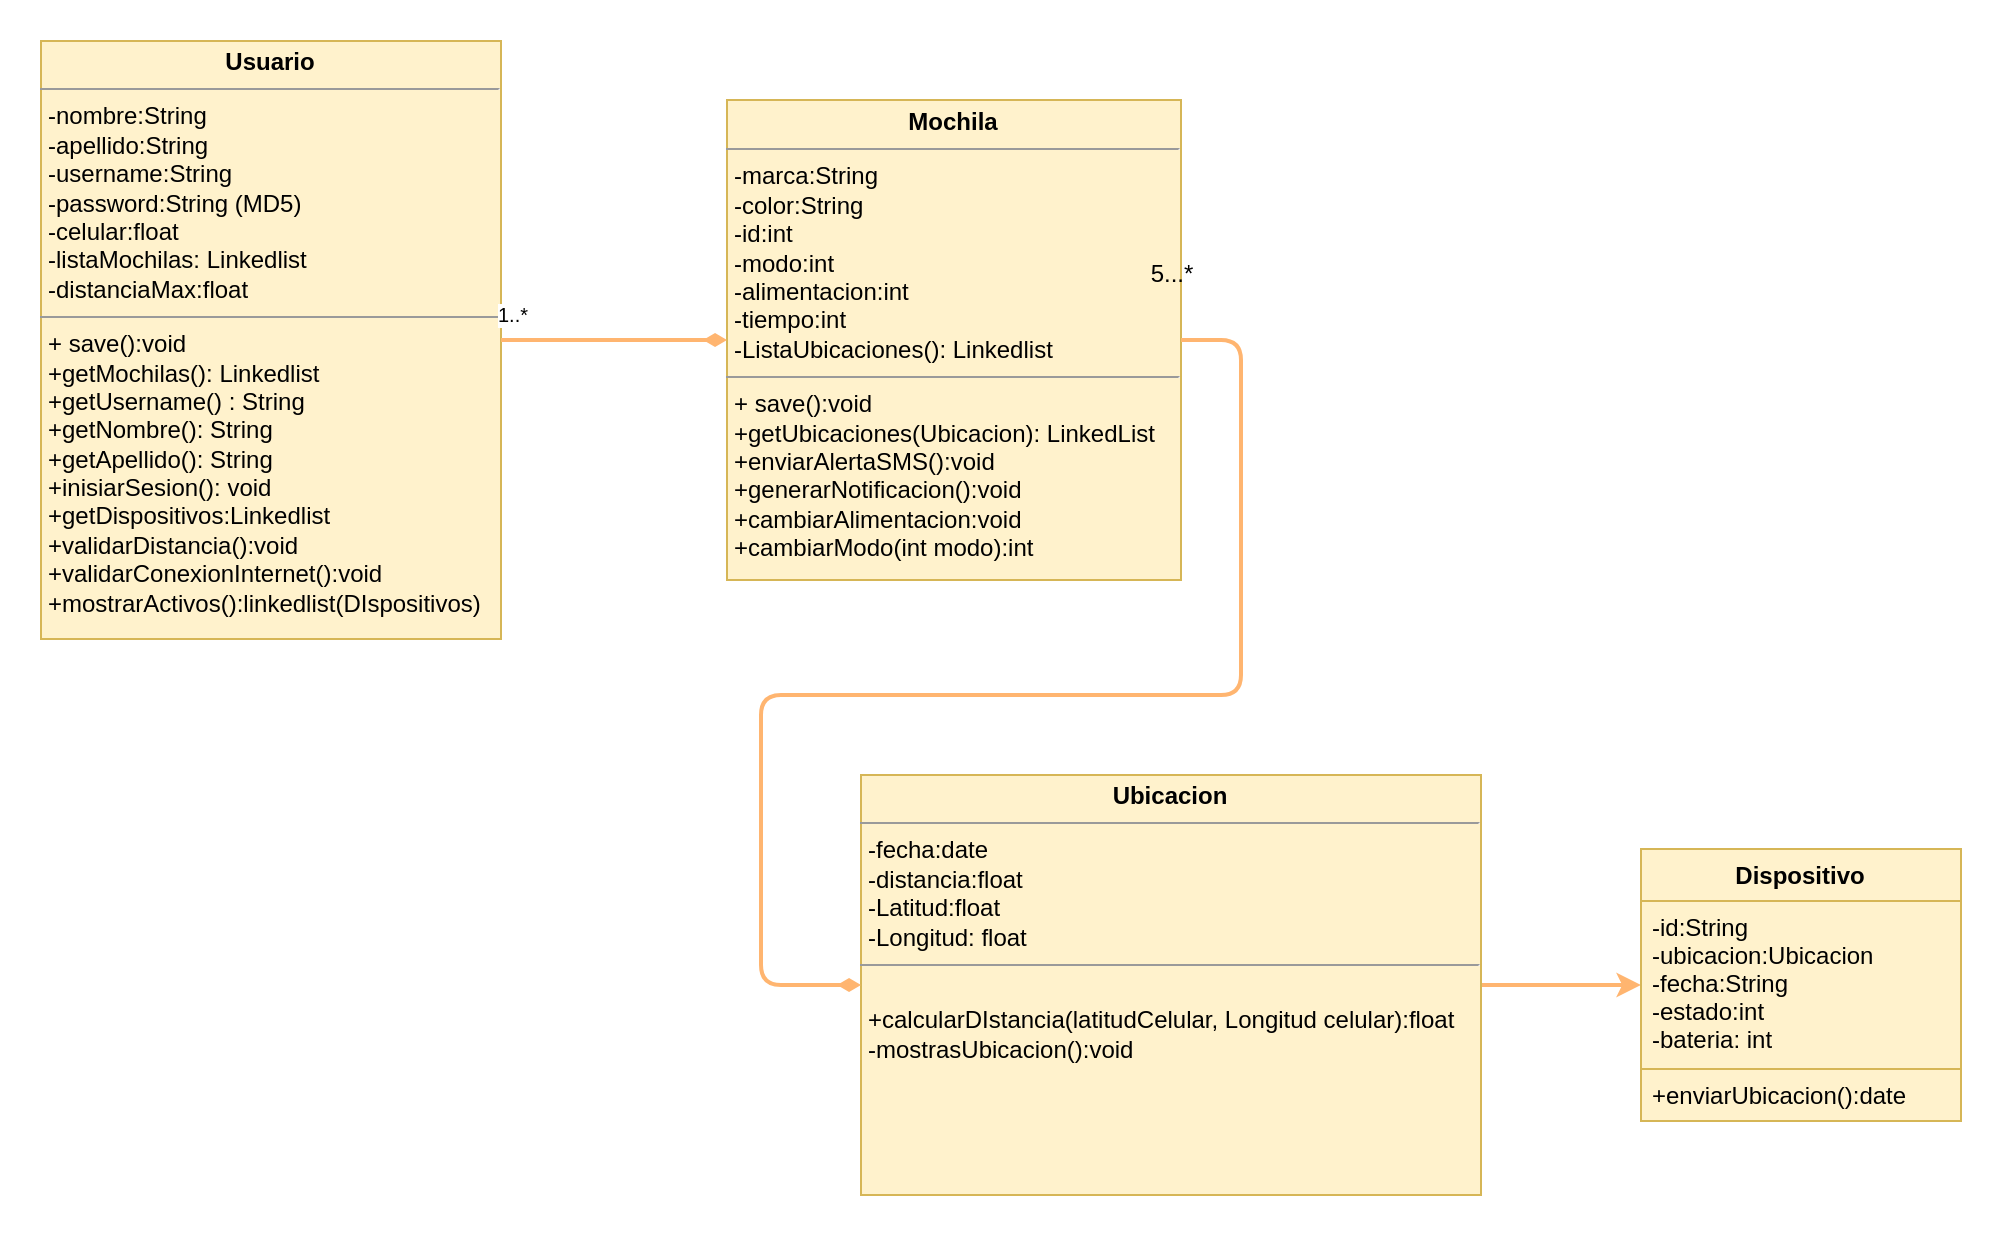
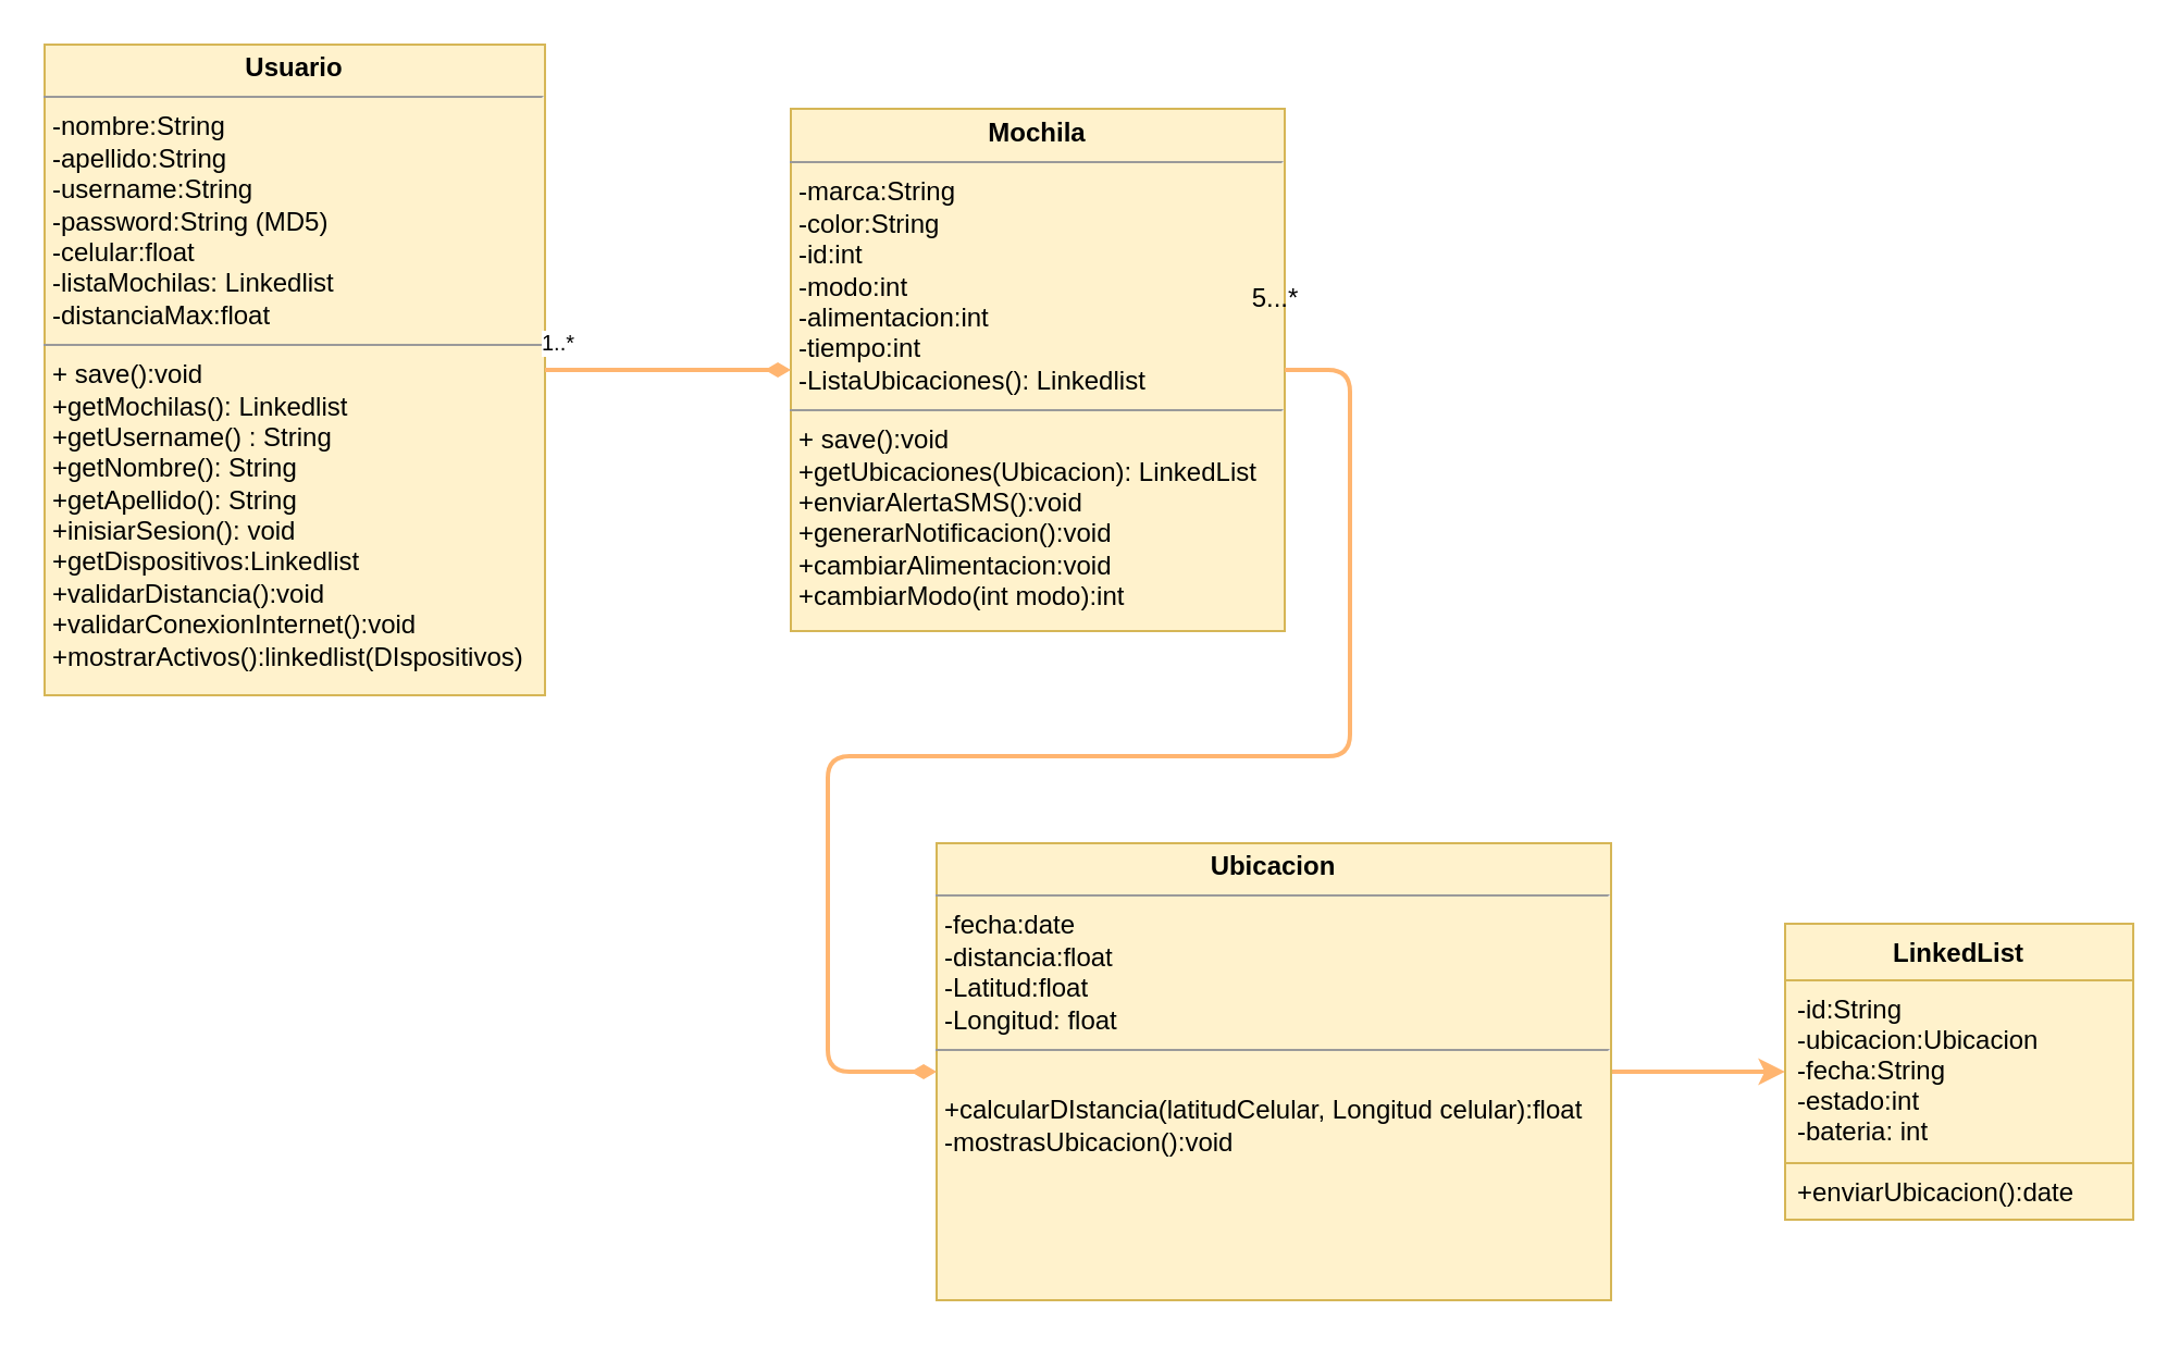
  <mxCell id="0" />
  <mxCell id="1" parent="0" />
  <mxCell id="2" value="&lt;p style=&quot;margin: 0px ; margin-top: 4px ; text-align: center&quot;&gt;&lt;b&gt;Usuario&lt;/b&gt;&lt;/p&gt;&lt;hr size=&quot;1&quot;&gt;&lt;p style=&quot;margin: 0px ; margin-left: 4px&quot;&gt;-nombre:String&lt;/p&gt;&lt;p style=&quot;margin: 0px ; margin-left: 4px&quot;&gt;-apellido:String&lt;/p&gt;&lt;p style=&quot;margin: 0px ; margin-left: 4px&quot;&gt;-username:String&lt;/p&gt;&lt;p style=&quot;margin: 0px ; margin-left: 4px&quot;&gt;-password:String (MD5)&lt;/p&gt;&lt;p style=&quot;margin: 0px ; margin-left: 4px&quot;&gt;-celular:float&lt;/p&gt;&lt;p style=&quot;margin: 0px ; margin-left: 4px&quot;&gt;-listaMochilas: Linkedlist&lt;/p&gt;&lt;p style=&quot;margin: 0px ; margin-left: 4px&quot;&gt;-distanciaMax:float&lt;/p&gt;&lt;hr size=&quot;1&quot;&gt;&lt;p style=&quot;margin: 0px ; margin-left: 4px&quot;&gt;+ save():void&lt;/p&gt;&lt;p style=&quot;margin: 0px ; margin-left: 4px&quot;&gt;+getMochilas(): Linkedlist&lt;/p&gt;&lt;p style=&quot;margin: 0px ; margin-left: 4px&quot;&gt;+getUsername() : String&lt;/p&gt;&lt;p style=&quot;margin: 0px ; margin-left: 4px&quot;&gt;+getNombre(): String&lt;/p&gt;&lt;p style=&quot;margin: 0px ; margin-left: 4px&quot;&gt;+getApellido(): String&lt;/p&gt;&lt;p style=&quot;margin: 0px ; margin-left: 4px&quot;&gt;+inisiarSesion(): void&lt;/p&gt;&lt;p style=&quot;margin: 0px ; margin-left: 4px&quot;&gt;+getDispositivos:Linkedlist&lt;/p&gt;&lt;p style=&quot;margin: 0px ; margin-left: 4px&quot;&gt;+validarDistancia():void&lt;/p&gt;&lt;p style=&quot;margin: 0px ; margin-left: 4px&quot;&gt;+validarConexionInternet():void&lt;/p&gt;&lt;p style=&quot;margin: 0px ; margin-left: 4px&quot;&gt;+mostrarActivos():linkedlist(DIspositivos)&lt;/p&gt;" style="verticalAlign=top;align=left;overflow=fill;fontSize=12;fontFamily=Helvetica;html=1;fillColor=#fff2cc;strokeColor=#d6b656;" parent="1" vertex="1"><mxGeometry x="20" y="20" width="230" height="299" as="geometry" /></mxCell>
  <mxCell id="3" value="&lt;p style=&quot;margin: 0px ; margin-top: 4px ; text-align: center&quot;&gt;&lt;b&gt;Mochila&lt;/b&gt;&lt;/p&gt;&lt;hr size=&quot;1&quot;&gt;&lt;p style=&quot;margin: 0px ; margin-left: 4px&quot;&gt;-marca:String&lt;/p&gt;&lt;p style=&quot;margin: 0px ; margin-left: 4px&quot;&gt;-color:String&lt;/p&gt;&lt;p style=&quot;margin: 0px ; margin-left: 4px&quot;&gt;-id:int&lt;/p&gt;&lt;p style=&quot;margin: 0px ; margin-left: 4px&quot;&gt;-modo:int&lt;br&gt;&lt;/p&gt;&lt;p style=&quot;margin: 0px ; margin-left: 4px&quot;&gt;-alimentacion:int&lt;/p&gt;&lt;p style=&quot;margin: 0px ; margin-left: 4px&quot;&gt;-tiempo:int&lt;/p&gt;&lt;p style=&quot;margin: 0px ; margin-left: 4px&quot;&gt;-ListaUbicaciones(): Linkedlist&lt;/p&gt;&lt;hr size=&quot;1&quot;&gt;&lt;p style=&quot;margin: 0px ; margin-left: 4px&quot;&gt;+ save():void&lt;/p&gt;&lt;p style=&quot;margin: 0px ; margin-left: 4px&quot;&gt;+getUbicaciones(Ubicacion): LinkedList&lt;/p&gt;&lt;p style=&quot;margin: 0px ; margin-left: 4px&quot;&gt;+enviarAlertaSMS():void&lt;/p&gt;&lt;p style=&quot;margin: 0px ; margin-left: 4px&quot;&gt;+generarNotificacion():void&lt;/p&gt;&lt;p style=&quot;margin: 0px ; margin-left: 4px&quot;&gt;+cambiarAlimentacion:void&lt;/p&gt;&lt;p style=&quot;margin: 0px ; margin-left: 4px&quot;&gt;+cambiarModo(int modo):int&lt;/p&gt;" style="verticalAlign=top;align=left;overflow=fill;fontSize=12;fontFamily=Helvetica;html=1;fillColor=#fff2cc;strokeColor=#d6b656;" parent="1" vertex="1"><mxGeometry x="363" y="49.5" width="227" height="240" as="geometry" /></mxCell>
  <mxCell id="4" style="edgeStyle=none;rounded=0;orthogonalLoop=1;jettySize=auto;html=1;exitX=1;exitY=0.5;exitDx=0;exitDy=0;entryX=0;entryY=0.5;entryDx=0;entryDy=0;strokeColor=#FFB570;strokeWidth=2;fillColor=#FFB570;" parent="1" source="5" target="6" edge="1"><mxGeometry relative="1" as="geometry" /></mxCell>
  <mxCell id="5" value="&lt;p style=&quot;margin: 0px ; margin-top: 4px ; text-align: center&quot;&gt;&lt;b&gt;Ubicacion&lt;/b&gt;&lt;/p&gt;&lt;hr size=&quot;1&quot;&gt;&lt;p style=&quot;margin: 0px ; margin-left: 4px&quot;&gt;-fecha:date&lt;/p&gt;&lt;p style=&quot;margin: 0px ; margin-left: 4px&quot;&gt;-distancia:float&lt;/p&gt;&lt;p style=&quot;margin: 0px ; margin-left: 4px&quot;&gt;-Latitud:float&lt;br style=&quot;padding: 0px ; margin: 0px&quot;&gt;-Longitud: float&lt;br&gt;&lt;/p&gt;&lt;hr size=&quot;1&quot;&gt;&lt;p style=&quot;margin: 0px ; margin-left: 4px&quot;&gt;&lt;br&gt;&lt;/p&gt;&lt;p style=&quot;margin: 0px ; margin-left: 4px&quot;&gt;+calcularDIstancia(latitudCelular, Longitud celular):float&lt;br&gt;&lt;/p&gt;&lt;p style=&quot;margin: 0px ; margin-left: 4px&quot;&gt;-mostrasUbicacion():void&lt;br&gt;&lt;/p&gt;" style="verticalAlign=top;align=left;overflow=fill;fontSize=12;fontFamily=Helvetica;html=1;fillColor=#fff2cc;strokeColor=#d6b656;" parent="1" vertex="1"><mxGeometry x="430" y="387" width="310" height="210" as="geometry" /></mxCell>
- <mxCell id="6" value="Dispositivo" style="swimlane;fontStyle=1;align=center;verticalAlign=top;childLayout=stackLayout;horizontal=1;startSize=26;horizontalStack=0;resizeParent=1;resizeParentMax=0;resizeLast=0;collapsible=1;marginBottom=0;fillColor=#fff2cc;strokeColor=#d6b656;" parent="1" vertex="1"><mxGeometry x="820" y="424" width="160" height="136" as="geometry" /></mxCell>
+ <mxCell id="6" value="LinkedList" style="swimlane;fontStyle=1;align=center;verticalAlign=top;childLayout=stackLayout;horizontal=1;startSize=26;horizontalStack=0;resizeParent=1;resizeParentMax=0;resizeLast=0;collapsible=1;marginBottom=0;fillColor=#fff2cc;strokeColor=#d6b656;" parent="1" vertex="1"><mxGeometry x="820" y="424" width="160" height="136" as="geometry" /></mxCell>
  <mxCell id="7" value="-id:String&#10;-ubicacion:Ubicacion&#10;-fecha:String&#10;-estado:int&#10;-bateria: int&#10;&#10;" style="text;strokeColor=#d6b656;fillColor=#fff2cc;align=left;verticalAlign=top;spacingLeft=4;spacingRight=4;overflow=hidden;rotatable=0;points=[[0,0.5],[1,0.5]];portConstraint=eastwest;" parent="6" vertex="1"><mxGeometry y="26" width="160" height="84" as="geometry" /></mxCell>
  <mxCell id="8" value="+enviarUbicacion():date" style="text;strokeColor=#d6b656;fillColor=#fff2cc;align=left;verticalAlign=top;spacingLeft=4;spacingRight=4;overflow=hidden;rotatable=0;points=[[0,0.5],[1,0.5]];portConstraint=eastwest;" parent="6" vertex="1"><mxGeometry y="110" width="160" height="26" as="geometry" /></mxCell>
  <mxCell id="9" value="" style="endArrow=diamondThin;endFill=1;html=1;align=left;verticalAlign=top;strokeColor=#FFB570;strokeWidth=2;entryX=0;entryY=0.5;entryDx=0;entryDy=0;exitX=1;exitY=0.5;exitDx=0;exitDy=0;" parent="1" source="2" target="3" edge="1"><mxGeometry x="-1" relative="1" as="geometry"><mxPoint x="203" y="157" as="sourcePoint" /><mxPoint x="363" y="157" as="targetPoint" /></mxGeometry></mxCell>
  <mxCell id="10" value="1..*" style="resizable=0;html=1;align=left;verticalAlign=bottom;labelBackgroundColor=#ffffff;fontSize=10;" parent="9" connectable="0" vertex="1"><mxGeometry x="-1" relative="1" as="geometry"><mxPoint x="-3" y="-5" as="offset" /></mxGeometry></mxCell>
  <mxCell id="11" value="" style="endArrow=diamondThin;endFill=1;html=1;align=left;verticalAlign=top;edgeStyle=orthogonalEdgeStyle;exitX=1;exitY=0.5;exitDx=0;exitDy=0;strokeColor=#FFB570;fillColor=#FFB570;strokeWidth=2;entryX=0;entryY=0.5;entryDx=0;entryDy=0;" parent="1" source="3" target="5" edge="1"><mxGeometry x="-1" relative="1" as="geometry"><mxPoint x="430" y="247" as="sourcePoint" /><mxPoint x="530" y="247" as="targetPoint" /><Array as="points"><mxPoint x="620" y="170" /><mxPoint x="620" y="347" /><mxPoint x="380" y="347" /></Array></mxGeometry></mxCell>
  <mxCell id="12" value="" style="resizable=0;html=1;align=left;verticalAlign=bottom;labelBackgroundColor=#ffffff;fontSize=10;" parent="11" connectable="0" vertex="1"><mxGeometry x="-1" relative="1" as="geometry" /></mxCell>
  <mxCell id="13" value="&amp;nbsp;5...*" style="text;html=1;resizable=0;points=[];autosize=1;align=left;verticalAlign=top;spacingTop=-4;" parent="1" vertex="1"><mxGeometry x="570" y="127" width="40" height="20" as="geometry" /></mxCell>
